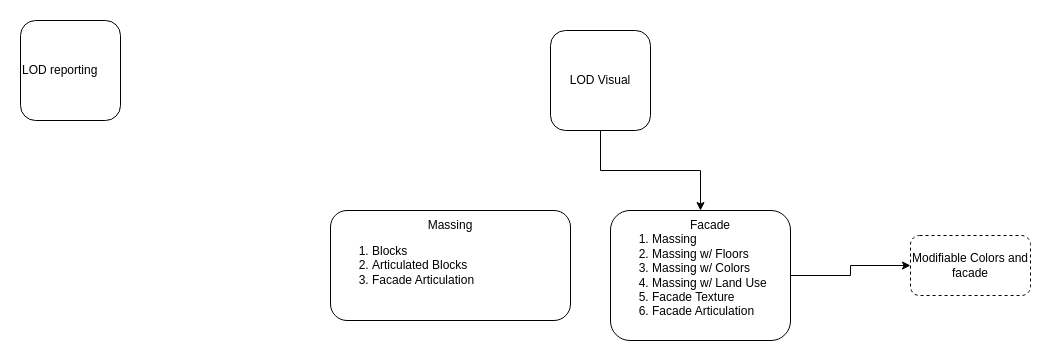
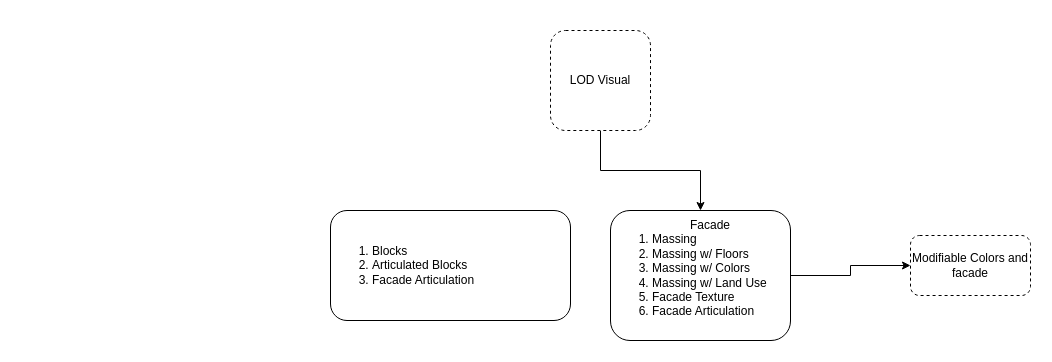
  <mxCell id="0" />
  <mxCell id="1" parent="0" />
- <mxCell id="2" value="&lt;div align=&quot;left&quot;&gt;LOD reporting &lt;/div&gt;" style="whiteSpace=wrap;html=1;aspect=fixed;align=left;rounded=1;" vertex="1" parent="1"><mxGeometry x="20" y="20" width="100" height="100" as="geometry" /></mxCell>
  <mxCell id="3" style="edgeStyle=orthogonalEdgeStyle;rounded=0;orthogonalLoop=1;jettySize=auto;html=1;exitX=0.5;exitY=1;exitDx=0;exitDy=0;entryX=0.5;entryY=0;entryDx=0;entryDy=0;" edge="1" parent="1" source="4" target="7"><mxGeometry relative="1" as="geometry" /></mxCell>
- <mxCell id="4" value="&lt;div&gt;LOD Visual&lt;br&gt;&lt;/div&gt;" style="whiteSpace=wrap;html=1;aspect=fixed;align=center;rounded=1;" vertex="1" parent="1"><mxGeometry x="550" y="30" width="100" height="100" as="geometry" /></mxCell>
+ <mxCell id="4" value="&lt;div&gt;LOD Visual&lt;br&gt;&lt;/div&gt;" style="whiteSpace=wrap;html=1;aspect=fixed;align=center;rounded=1;dashed=1;" vertex="1" parent="1"><mxGeometry x="550" y="30" width="100" height="100" as="geometry" /></mxCell>
  <mxCell id="5" value="&lt;ol&gt;&lt;li&gt;Blocks&lt;/li&gt;&lt;li&gt;Articulated Blocks&lt;/li&gt;&lt;li&gt;Facade Articulation&lt;br&gt;&lt;/li&gt;&lt;/ol&gt;" style="rounded=1;whiteSpace=wrap;html=1;align=left;" vertex="1" parent="1"><mxGeometry x="330" y="210" width="240" height="110" as="geometry" /></mxCell>
  <mxCell id="6" style="edgeStyle=orthogonalEdgeStyle;rounded=0;orthogonalLoop=1;jettySize=auto;html=1;exitX=1;exitY=0.5;exitDx=0;exitDy=0;" edge="1" parent="1" source="7" target="10"><mxGeometry relative="1" as="geometry" /></mxCell>
  <mxCell id="7" value="&lt;ol&gt;&lt;li&gt;Massing&lt;/li&gt;&lt;li&gt;Massing w/ Floors&lt;/li&gt;&lt;li&gt;Massing w/ Colors&lt;/li&gt;&lt;li&gt;Massing w/ Land Use&lt;/li&gt;&lt;li&gt;Facade Texture&lt;br&gt;&lt;/li&gt;&lt;li&gt;Facade Articulation&lt;br&gt;&lt;/li&gt;&lt;/ol&gt;" style="rounded=1;whiteSpace=wrap;html=1;align=left;" vertex="1" parent="1"><mxGeometry x="610" y="210" width="180" height="130" as="geometry" /></mxCell>
- <mxCell id="8" value="Massing" style="text;html=1;strokeColor=none;fillColor=none;align=center;verticalAlign=middle;whiteSpace=wrap;rounded=0;" vertex="1" parent="1"><mxGeometry x="420" y="210" width="60" height="30" as="geometry" /></mxCell>
  <mxCell id="9" value="Facade" style="text;html=1;strokeColor=none;fillColor=none;align=center;verticalAlign=middle;whiteSpace=wrap;rounded=0;" vertex="1" parent="1"><mxGeometry x="680" y="210" width="60" height="30" as="geometry" /></mxCell>
  <mxCell id="10" value="Modifiable Colors and facade" style="rounded=1;whiteSpace=wrap;html=1;dashed=1;" vertex="1" parent="1"><mxGeometry x="910" y="235" width="120" height="60" as="geometry" /></mxCell>
